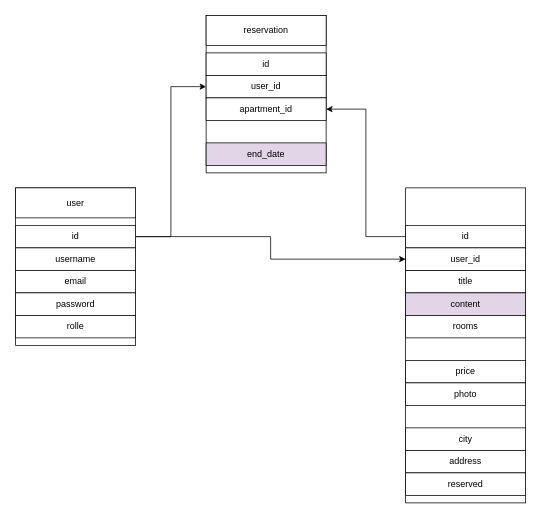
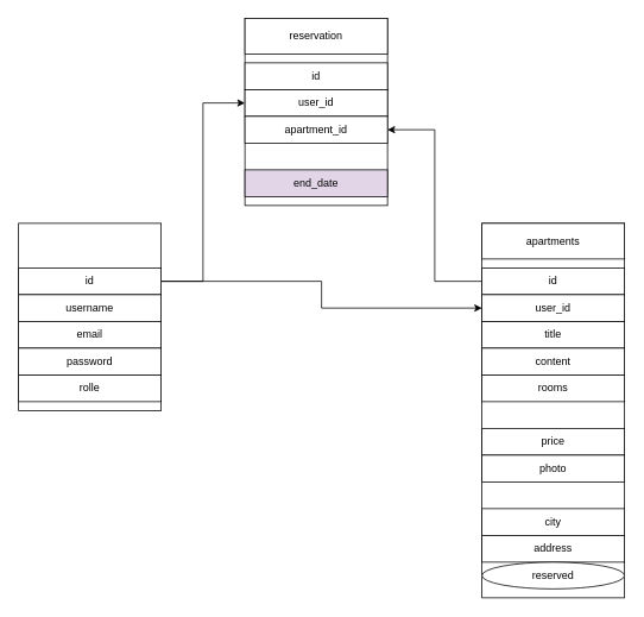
  <mxCell id="0" />
  <mxCell id="1" parent="0" />
  <mxCell id="2" value="" style="rounded=0;whiteSpace=wrap;html=1;" vertex="1" parent="1"><mxGeometry x="20" y="250" width="160" height="210" as="geometry" /></mxCell>
- <mxCell id="3" value="user" style="rounded=0;whiteSpace=wrap;html=1;" vertex="1" parent="1"><mxGeometry x="20" y="250" width="160" height="40" as="geometry" /></mxCell>
  <mxCell id="4" style="edgeStyle=orthogonalEdgeStyle;rounded=0;orthogonalLoop=1;jettySize=auto;html=1;" edge="1" parent="1" source="6" target="21"><mxGeometry relative="1" as="geometry" /></mxCell>
  <mxCell id="5" style="edgeStyle=orthogonalEdgeStyle;rounded=0;orthogonalLoop=1;jettySize=auto;html=1;entryX=0;entryY=0.5;entryDx=0;entryDy=0;" edge="1" parent="1" source="6" target="27"><mxGeometry relative="1" as="geometry" /></mxCell>
  <mxCell id="6" value="id" style="rounded=0;whiteSpace=wrap;html=1;" vertex="1" parent="1"><mxGeometry x="20" y="300" width="160" height="30" as="geometry" /></mxCell>
  <mxCell id="7" value="username" style="rounded=0;whiteSpace=wrap;html=1;" vertex="1" parent="1"><mxGeometry x="20" y="330" width="160" height="30" as="geometry" /></mxCell>
  <mxCell id="8" value="email" style="rounded=0;whiteSpace=wrap;html=1;" vertex="1" parent="1"><mxGeometry x="20" y="360" width="160" height="30" as="geometry" /></mxCell>
  <mxCell id="9" value="password" style="rounded=0;whiteSpace=wrap;html=1;" vertex="1" parent="1"><mxGeometry x="20" y="390" width="160" height="30" as="geometry" /></mxCell>
  <mxCell id="10" value="" style="rounded=0;whiteSpace=wrap;html=1;" vertex="1" parent="1"><mxGeometry x="540" y="250" width="160" height="420" as="geometry" /></mxCell>
+ <mxCell id="11" value="apartments" style="rounded=0;whiteSpace=wrap;html=1;" vertex="1" parent="1"><mxGeometry x="540" y="250" width="160" height="40" as="geometry" /></mxCell>
  <mxCell id="12" style="edgeStyle=orthogonalEdgeStyle;rounded=0;orthogonalLoop=1;jettySize=auto;html=1;entryX=1;entryY=0.5;entryDx=0;entryDy=0;" edge="1" parent="1" source="13" target="28"><mxGeometry relative="1" as="geometry" /></mxCell>
  <mxCell id="13" value="id" style="rounded=0;whiteSpace=wrap;html=1;" vertex="1" parent="1"><mxGeometry x="540" y="300" width="160" height="30" as="geometry" /></mxCell>
  <mxCell id="14" value="title" style="rounded=0;whiteSpace=wrap;html=1;" vertex="1" parent="1"><mxGeometry x="540" y="360" width="160" height="30" as="geometry" /></mxCell>
- <mxCell id="15" value="content" style="rounded=0;whiteSpace=wrap;html=1;fillColor=#e1d5e7;" vertex="1" parent="1"><mxGeometry x="540" y="390" width="160" height="30" as="geometry" /></mxCell>
+ <mxCell id="15" value="content" style="rounded=0;whiteSpace=wrap;html=1;" vertex="1" parent="1"><mxGeometry x="540" y="390" width="160" height="30" as="geometry" /></mxCell>
  <mxCell id="16" value="rooms" style="rounded=0;whiteSpace=wrap;html=1;" vertex="1" parent="1"><mxGeometry x="540" y="420" width="160" height="30" as="geometry" /></mxCell>
  <mxCell id="17" value="price" style="rounded=0;whiteSpace=wrap;html=1;" vertex="1" parent="1"><mxGeometry x="540" y="480" width="160" height="30" as="geometry" /></mxCell>
  <mxCell id="18" value="photo" style="rounded=0;whiteSpace=wrap;html=1;" vertex="1" parent="1"><mxGeometry x="540" y="510" width="160" height="30" as="geometry" /></mxCell>
  <mxCell id="19" value="city" style="rounded=0;whiteSpace=wrap;html=1;" vertex="1" parent="1"><mxGeometry x="540" y="570" width="160" height="30" as="geometry" /></mxCell>
  <mxCell id="20" value="address" style="rounded=0;whiteSpace=wrap;html=1;" vertex="1" parent="1"><mxGeometry x="540" y="600" width="160" height="30" as="geometry" /></mxCell>
  <mxCell id="21" value="user_id" style="rounded=0;whiteSpace=wrap;html=1;" vertex="1" parent="1"><mxGeometry x="540" y="330" width="160" height="30" as="geometry" /></mxCell>
  <mxCell id="22" value="rolle" style="rounded=0;whiteSpace=wrap;html=1;" vertex="1" parent="1"><mxGeometry x="20" y="420" width="160" height="30" as="geometry" /></mxCell>
- <mxCell id="23" value="reserved" style="rounded=0;whiteSpace=wrap;html=1;" vertex="1" parent="1"><mxGeometry x="540" y="630" width="160" height="30" as="geometry" /></mxCell>
+ <mxCell id="23" value="reserved" style="ellipse;whiteSpace=wrap;html=1;" vertex="1" parent="1"><mxGeometry x="540" y="630" width="160" height="30" as="geometry" /></mxCell>
  <mxCell id="24" value="" style="rounded=0;whiteSpace=wrap;html=1;" vertex="1" parent="1"><mxGeometry x="274" y="20" width="160" height="210" as="geometry" /></mxCell>
  <mxCell id="25" value="reservation" style="rounded=0;whiteSpace=wrap;html=1;" vertex="1" parent="1"><mxGeometry x="274" y="20" width="160" height="40" as="geometry" /></mxCell>
  <mxCell id="26" value="id" style="rounded=0;whiteSpace=wrap;html=1;" vertex="1" parent="1"><mxGeometry x="274" y="70" width="160" height="30" as="geometry" /></mxCell>
  <mxCell id="27" value="user_id" style="rounded=0;whiteSpace=wrap;html=1;" vertex="1" parent="1"><mxGeometry x="274" y="100" width="160" height="30" as="geometry" /></mxCell>
  <mxCell id="28" value="apartment_id" style="rounded=0;whiteSpace=wrap;html=1;" vertex="1" parent="1"><mxGeometry x="274" y="130" width="160" height="30" as="geometry" /></mxCell>
  <mxCell id="29" value="end_date" style="rounded=0;whiteSpace=wrap;html=1;fillColor=#e1d5e7;" vertex="1" parent="1"><mxGeometry x="274" y="190" width="160" height="30" as="geometry" /></mxCell>
